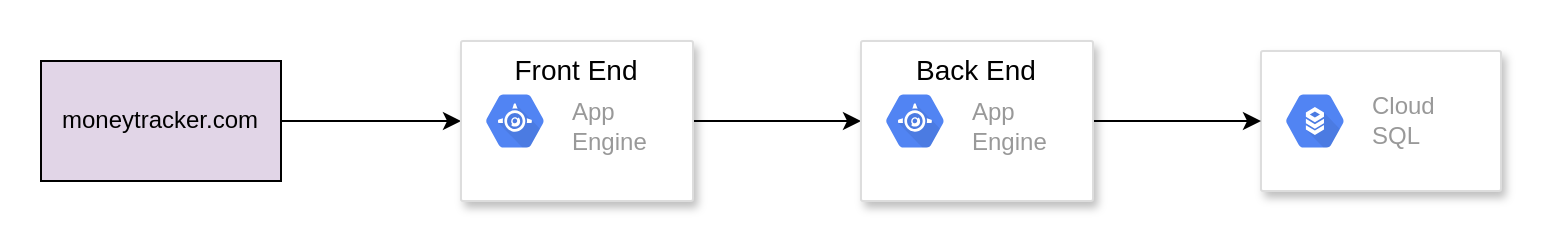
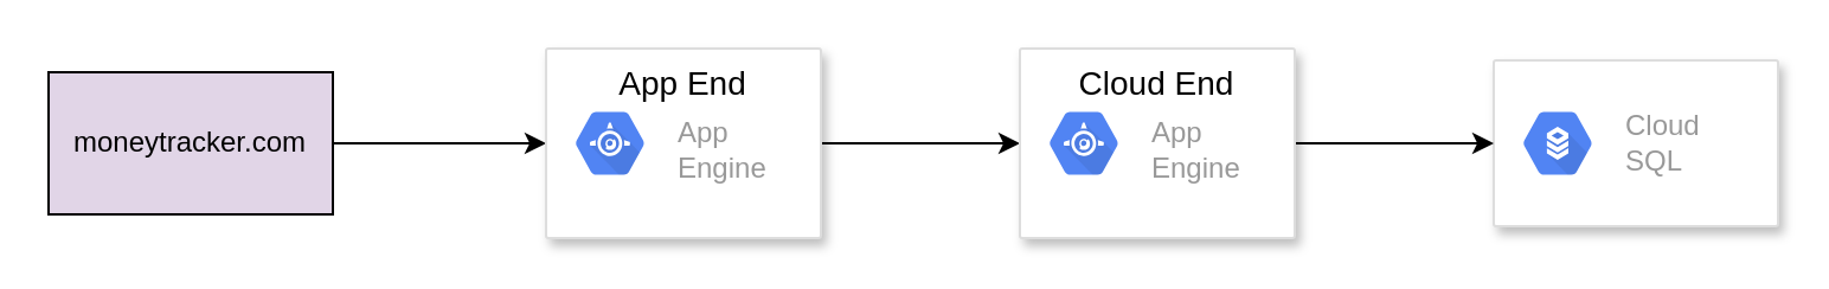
  <mxCell id="0" />
  <mxCell id="1" parent="0" />
  <mxCell id="2" style="edgeStyle=orthogonalEdgeStyle;rounded=0;orthogonalLoop=1;jettySize=auto;html=1;" edge="1" parent="1" source="3" target="7"><mxGeometry relative="1" as="geometry" /></mxCell>
  <mxCell id="3" value="moneytracker.com" style="rounded=0;whiteSpace=wrap;html=1;fillColor=#e1d5e7;" vertex="1" parent="1"><mxGeometry x="20" y="30" width="120" height="60" as="geometry" /></mxCell>
  <mxCell id="4" value="" style="strokeColor=#dddddd;shadow=1;strokeWidth=1;rounded=1;absoluteArcSize=1;arcSize=2;" vertex="1" parent="1"><mxGeometry x="630" y="25" width="120" height="70" as="geometry" /></mxCell>
  <mxCell id="5" value="Cloud&#10;SQL" style="dashed=0;connectable=0;html=1;fillColor=#5184F3;strokeColor=none;shape=mxgraph.gcp2.hexIcon;prIcon=cloud_sql;part=1;labelPosition=right;verticalLabelPosition=middle;align=left;verticalAlign=middle;spacingLeft=5;fontColor=#999999;fontSize=12;" vertex="1" parent="4"><mxGeometry y="0.5" width="44" height="39" relative="1" as="geometry"><mxPoint x="5" y="-19.5" as="offset" /></mxGeometry></mxCell>
  <mxCell id="6" style="edgeStyle=orthogonalEdgeStyle;rounded=0;orthogonalLoop=1;jettySize=auto;html=1;fontSize=14;" edge="1" parent="1" source="7" target="10"><mxGeometry relative="1" as="geometry" /></mxCell>
- <mxCell id="7" value="Front End" style="strokeColor=#dddddd;shadow=1;strokeWidth=1;rounded=1;absoluteArcSize=1;arcSize=2;verticalAlign=top;fontSize=14;" vertex="1" parent="1"><mxGeometry x="230" y="20" width="116" height="80" as="geometry" /></mxCell>
+ <mxCell id="7" value="App End" style="strokeColor=#dddddd;shadow=1;strokeWidth=1;rounded=1;absoluteArcSize=1;arcSize=2;verticalAlign=top;fontSize=14;" vertex="1" parent="1"><mxGeometry x="230" y="20" width="116" height="80" as="geometry" /></mxCell>
  <mxCell id="8" value="App&#10;Engine" style="dashed=0;connectable=0;html=1;fillColor=#5184F3;strokeColor=none;shape=mxgraph.gcp2.hexIcon;prIcon=app_engine;part=1;labelPosition=right;verticalLabelPosition=middle;align=left;verticalAlign=bottom;spacingLeft=5;fontColor=#999999;fontSize=12;" vertex="1" parent="7"><mxGeometry y="0.5" width="44" height="39" relative="1" as="geometry"><mxPoint x="5" y="-19.5" as="offset" /></mxGeometry></mxCell>
  <mxCell id="9" style="edgeStyle=orthogonalEdgeStyle;rounded=0;orthogonalLoop=1;jettySize=auto;html=1;entryX=0;entryY=0.5;entryDx=0;entryDy=0;fontSize=14;" edge="1" parent="1" source="10" target="4"><mxGeometry relative="1" as="geometry" /></mxCell>
- <mxCell id="10" value="Back End" style="strokeColor=#dddddd;shadow=1;strokeWidth=1;rounded=1;absoluteArcSize=1;arcSize=2;verticalAlign=top;fontSize=14;" vertex="1" parent="1"><mxGeometry x="430" y="20" width="116" height="80" as="geometry" /></mxCell>
+ <mxCell id="10" value="Cloud End" style="strokeColor=#dddddd;shadow=1;strokeWidth=1;rounded=1;absoluteArcSize=1;arcSize=2;verticalAlign=top;fontSize=14;" vertex="1" parent="1"><mxGeometry x="430" y="20" width="116" height="80" as="geometry" /></mxCell>
  <mxCell id="11" value="App&#10;Engine" style="dashed=0;connectable=0;html=1;fillColor=#5184F3;strokeColor=none;shape=mxgraph.gcp2.hexIcon;prIcon=app_engine;part=1;labelPosition=right;verticalLabelPosition=middle;align=left;verticalAlign=bottom;spacingLeft=5;fontColor=#999999;fontSize=12;" vertex="1" parent="10"><mxGeometry y="0.5" width="44" height="39" relative="1" as="geometry"><mxPoint x="5" y="-19.5" as="offset" /></mxGeometry></mxCell>
